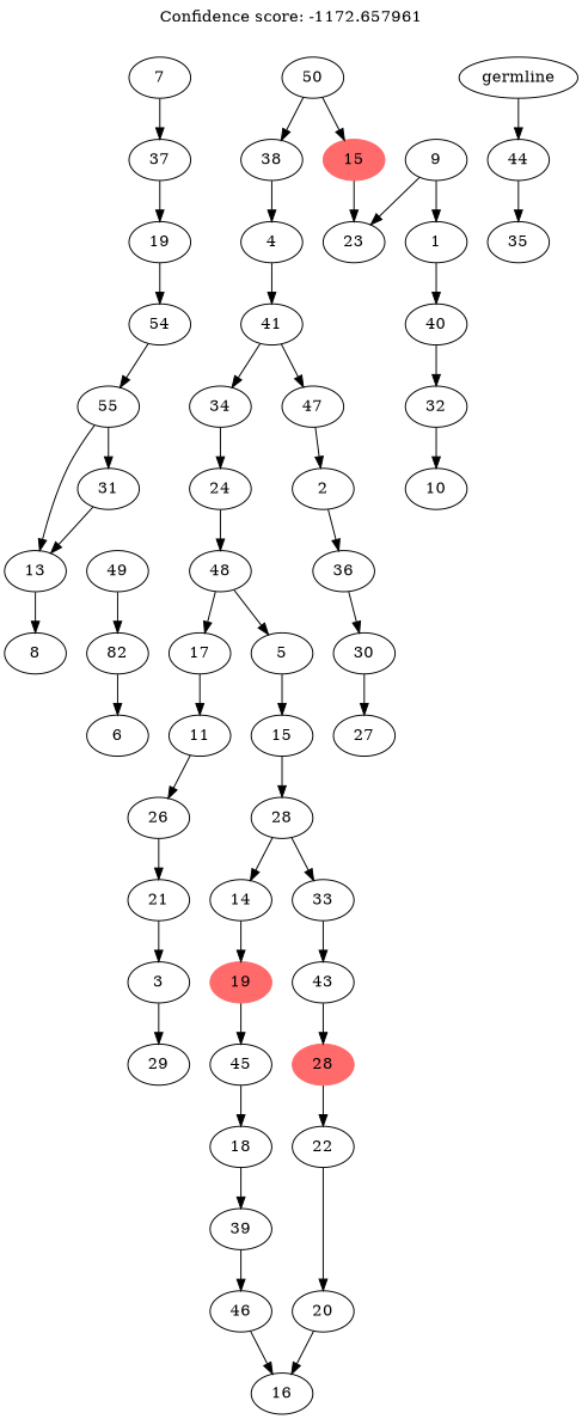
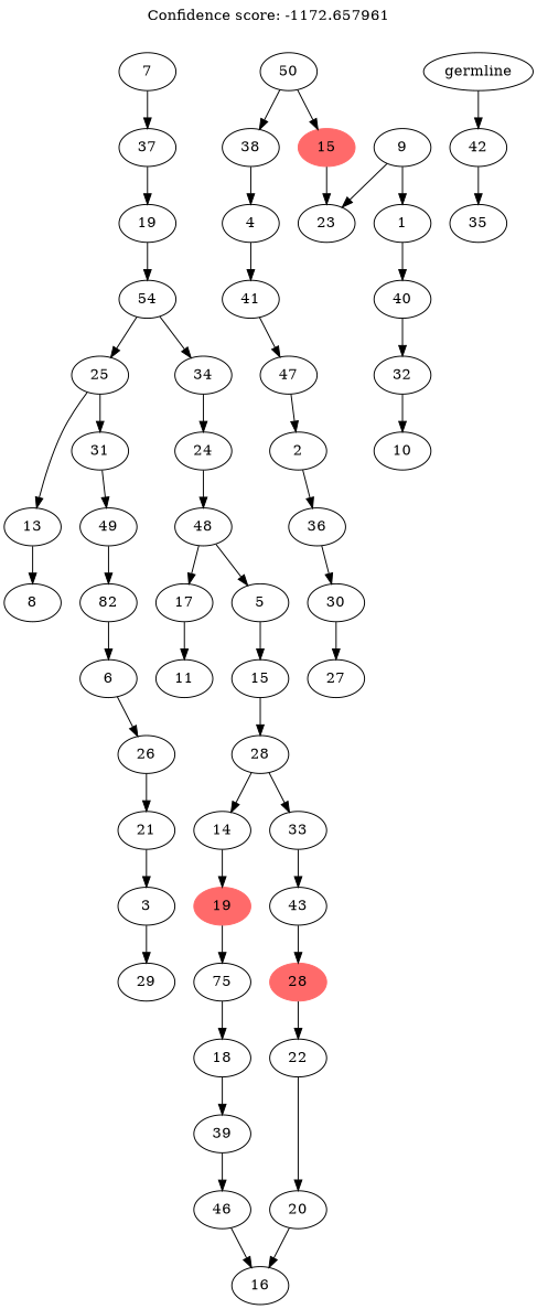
  digraph {
    label="Confidence score: -1172.657961"
    labelloc=t
    n1 [label=82]
    n2 [label=6]
    n3 [label=49]
    n4 [label=31]
    n5 [label=13]
    n6 [label=8]
-   n7 [label=55]
+   n7 [label=25]
    n8 [label=3]
    n9 [label=29]
    n10 [label=21]
    n11 [label=26]
    n12 [label=11]
    n13 [label=17]
    n14 [label=20]
    n15 [label=16]
    n16 [label=22]
    n17 [color=indianred1 label=28 style=filled]
    n18 [label=43]
    n19 [label=33]
    n20 [label=30]
    n21 [label=27]
    n22 [label=36]
    n23 [label=10]
    n24 [label=32]
    n25 [label=40]
    n26 [label=1]
    n27 [label=9]
    n28 [label=23]
    n29 [color=indianred1 label=15 style=filled]
    n30 [label=47]
    n31 [label=2]
    n32 [label=41]
    n33 [label=4]
    n34 [label=38]
    n35 [label=50]
    n36 [label=46]
    n37 [label=39]
    n38 [label=18]
-   n39 [label=45]
+   n39 [label=75]
    n40 [color=indianred1 label=19 style=filled]
    n41 [label=14]
    n42 [label=28]
    n43 [label=15]
    n44 [label=5]
    n45 [label=48]
    n46 [label=24]
    n47 [label=34]
    n48 [label=54]
    n49 [label=19]
    n50 [label=37]
    n51 [label=7]
    n52 [label=35]
-   n53 [label=44]
+   n53 [label=42]
    n54 [label=germline]
    n1 -> n2
    n3 -> n1
-   n4 -> n5
+   n4 -> n3
    n5 -> n6
    n7 -> n4
    n7 -> n5
    n8 -> n9
    n10 -> n8
    n11 -> n10
-   n12 -> n11
+   n2 -> n11
    n13 -> n12
    n14 -> n15
    n16 -> n14
    n17 -> n16
    n18 -> n17
    n19 -> n18
    n20 -> n21
    n22 -> n20
    n24 -> n23
    n25 -> n24
    n26 -> n25
    n27 -> n26
    n27 -> n28
    n29 -> n28
    n30 -> n31
    n31 -> n22
    n32 -> n30
    n33 -> n32
    n34 -> n33
    n35 -> n29
    n35 -> n34
    n36 -> n15
    n37 -> n36
    n38 -> n37
    n39 -> n38
    n40 -> n39
    n41 -> n40
    n42 -> n19
    n42 -> n41
    n43 -> n42
    n44 -> n43
    n45 -> n13
    n45 -> n44
    n46 -> n45
    n47 -> n46
    n48 -> n7
-   n32 -> n47
+   n48 -> n47
    n49 -> n48
    n50 -> n49
    n51 -> n50
    n53 -> n52
    n54 -> n53
  }
